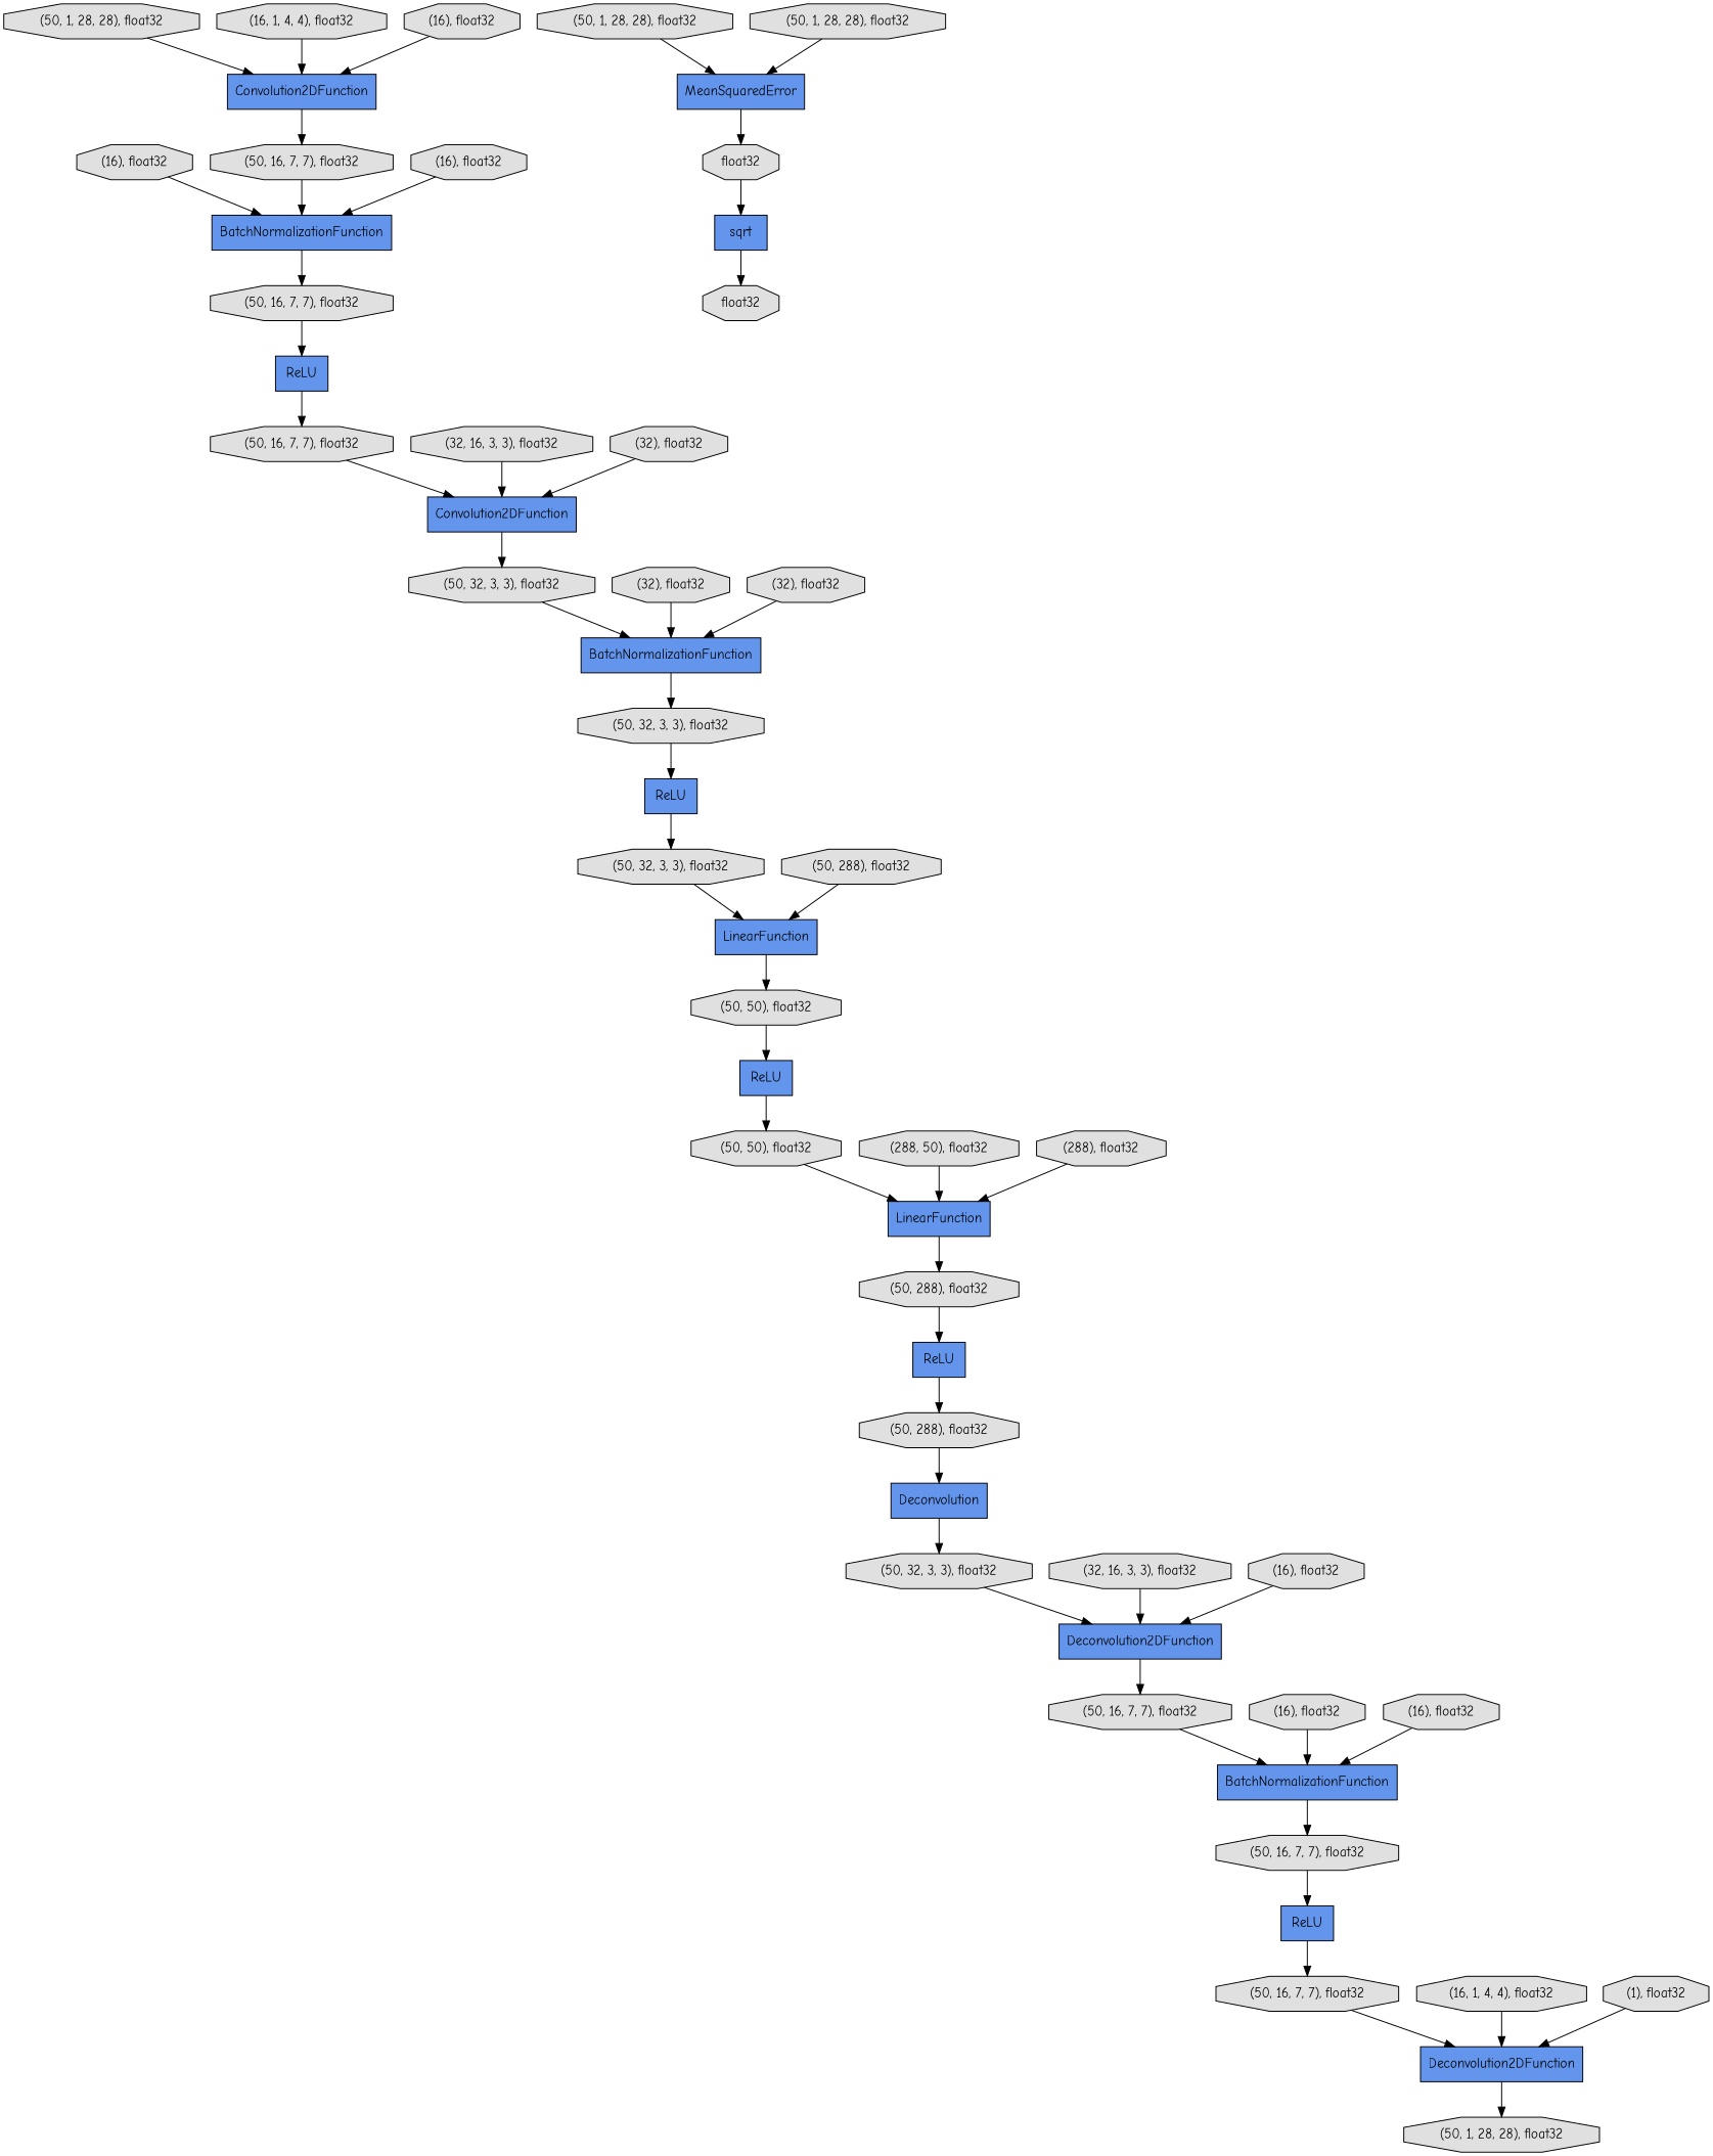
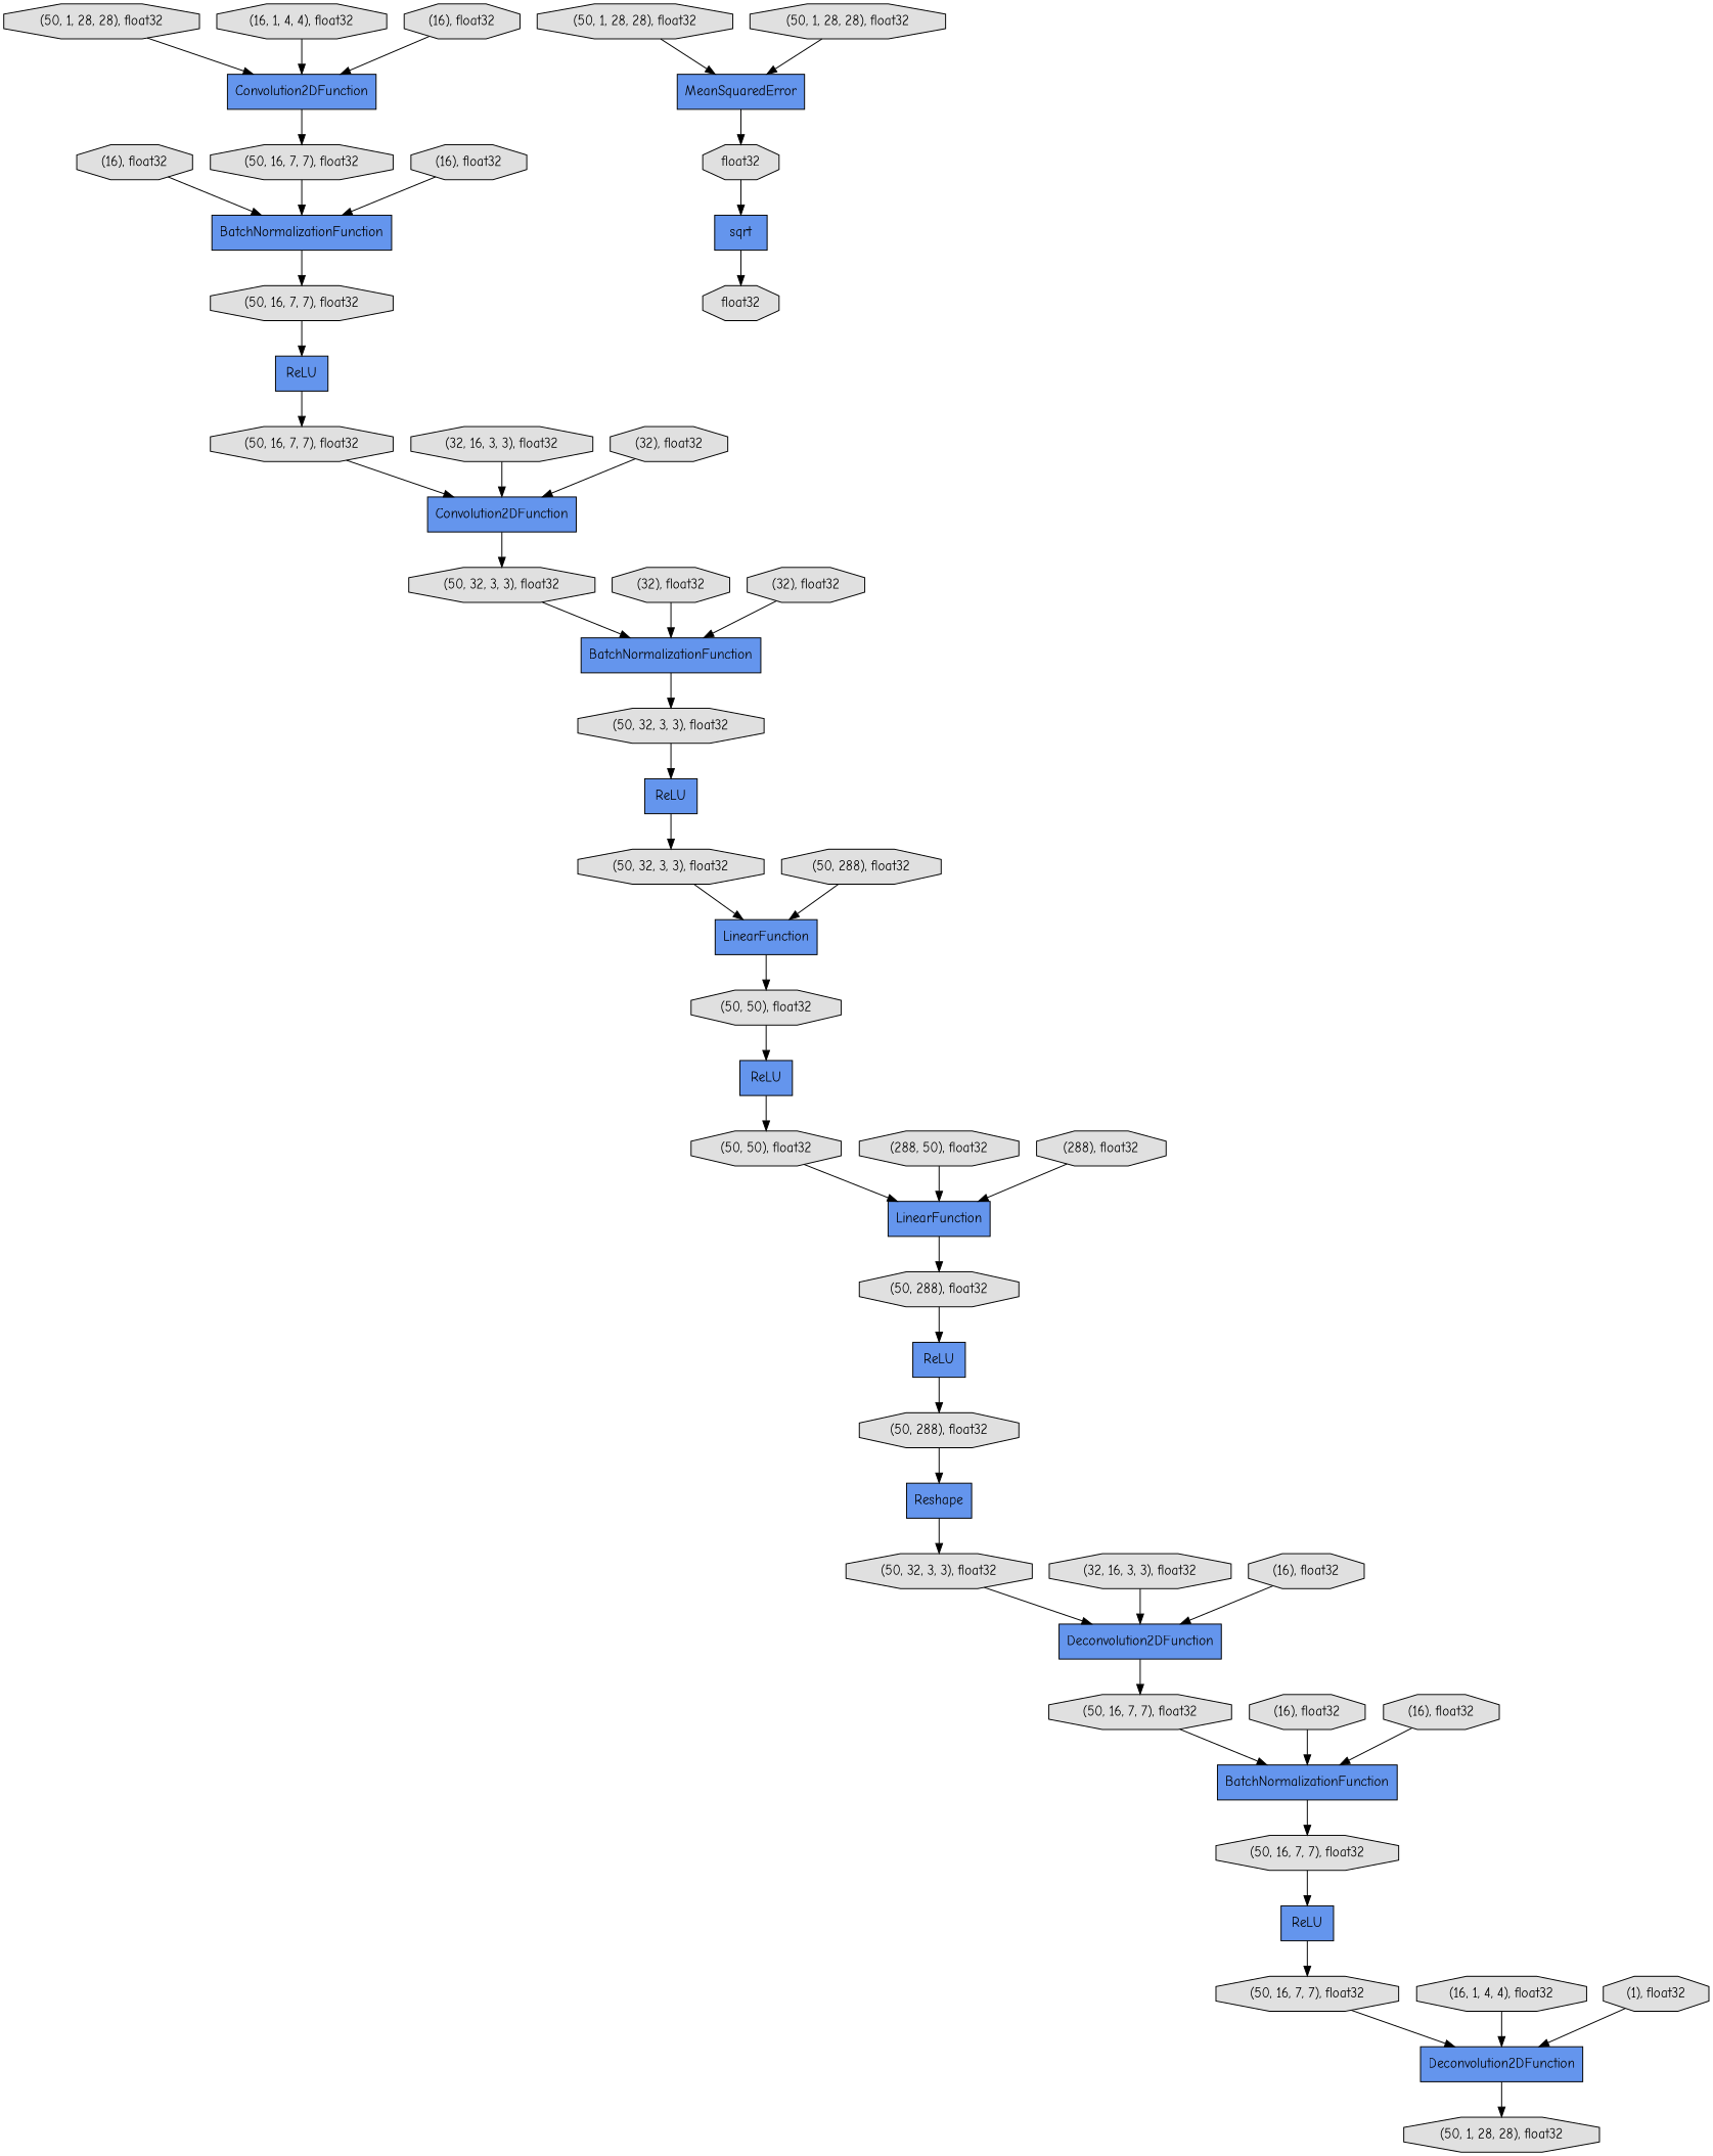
  digraph {
    fontname="Comic Neue"
    rankdir=TB
    node [fillcolor="#E0E0E0" fontname="Comic Neue" shape=octagon style=filled]
    edge [fontname="Comic Neue"]
    n1 [label="(16), float32"]
    n2 [fillcolor="#6495ED" label=BatchNormalizationFunction shape=record]
    n3 [label="(50, 16, 7, 7), float32"]
    n4 [fillcolor="#6495ED" label=Convolution2DFunction shape=record]
    n5 [label="(50, 16, 7, 7), float32"]
    n6 [label="(50, 16, 7, 7), float32"]
    n7 [fillcolor="#6495ED" label=ReLU shape=record]
    n8 [label="(50, 16, 7, 7), float32"]
    n9 [label="(16), float32"]
    n10 [label="(50, 1, 28, 28), float32"]
    n11 [fillcolor="#6495ED" label=MeanSquaredError shape=record]
    n12 [label="(32, 16, 3, 3), float32"]
    n13 [fillcolor="#6495ED" label=Convolution2DFunction shape=record]
    n14 [label="(50, 32, 3, 3), float32"]
    n15 [label="(50, 1, 28, 28), float32"]
    n16 [label=float32]
    n17 [fillcolor="#6495ED" label=ReLU shape=record]
    n18 [label="(50, 16, 7, 7), float32"]
    n19 [fillcolor="#6495ED" label=Deconvolution2DFunction shape=record]
    n20 [label="(50, 1, 28, 28), float32"]
    n21 [label="(50, 32, 3, 3), float32"]
    n22 [fillcolor="#6495ED" label=ReLU shape=record]
    n23 [label="(50, 32, 3, 3), float32"]
    n24 [label="(32), float32"]
    n25 [label="(32), float32"]
    n26 [fillcolor="#6495ED" label=BatchNormalizationFunction shape=record]
    n27 [label="(32), float32"]
    n28 [label="(50, 288), float32"]
    n29 [fillcolor="#6495ED" label=LinearFunction shape=record]
    n30 [label="(50, 50), float32"]
    n31 [label="(288, 50), float32"]
    n32 [fillcolor="#6495ED" label=LinearFunction shape=record]
    n33 [label="(50, 288), float32"]
    n34 [fillcolor="#6495ED" label=sqrt shape=record]
    n35 [label=float32]
    n36 [label="(288), float32"]
    n37 [label="(50, 1, 28, 28), float32"]
    n38 [label="(32, 16, 3, 3), float32"]
    n39 [fillcolor="#6495ED" label=Deconvolution2DFunction shape=record]
    n40 [label="(50, 16, 7, 7), float32"]
    n41 [label="(50, 50), float32"]
    n42 [label="(16), float32"]
    n43 [label="(50, 288), float32"]
-   n44 [fillcolor="#6495ED" label=Deconvolution shape=record]
+   n44 [fillcolor="#6495ED" label=Reshape shape=record]
    n45 [label="(50, 32, 3, 3), float32"]
    n46 [label="(16), float32"]
    n47 [fillcolor="#6495ED" label=BatchNormalizationFunction shape=record]
    n48 [label="(16, 1, 4, 4), float32"]
    n49 [fillcolor="#6495ED" label=ReLU shape=record]
    n50 [label="(16), float32"]
    n51 [fillcolor="#6495ED" label=ReLU shape=record]
    n52 [label="(1), float32"]
    n53 [label="(16, 1, 4, 4), float32"]
    n54 [label="(16), float32"]
    n1 -> n2
    n2 -> n3
    n3 -> n17
    n4 -> n5
    n5 -> n2
    n6 -> n7
    n7 -> n8
    n8 -> n19
    n9 -> n2
    n10 -> n11
    n11 -> n16
    n12 -> n13
    n13 -> n14
    n14 -> n26
    n15 -> n4
    n16 -> n34
    n17 -> n18
    n18 -> n13
    n19 -> n20
    n21 -> n22
    n22 -> n23
    n23 -> n29
    n24 -> n13
    n25 -> n26
    n26 -> n21
    n27 -> n26
    n28 -> n29
    n29 -> n30
    n30 -> n51
    n31 -> n32
    n32 -> n33
    n33 -> n49
    n34 -> n35
    n36 -> n32
    n37 -> n11
    n38 -> n39
    n39 -> n40
    n40 -> n47
    n41 -> n32
    n42 -> n39
    n43 -> n44
    n44 -> n45
    n45 -> n39
    n46 -> n47
    n47 -> n6
    n48 -> n19
    n49 -> n43
    n50 -> n47
    n51 -> n41
    n52 -> n19
    n53 -> n4
    n54 -> n4
  }
